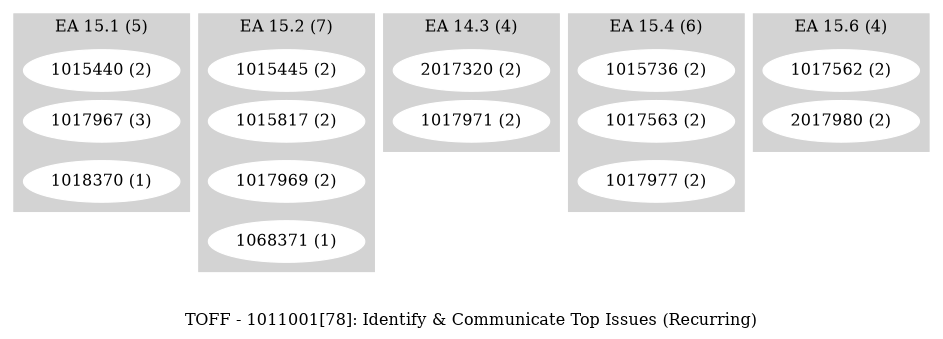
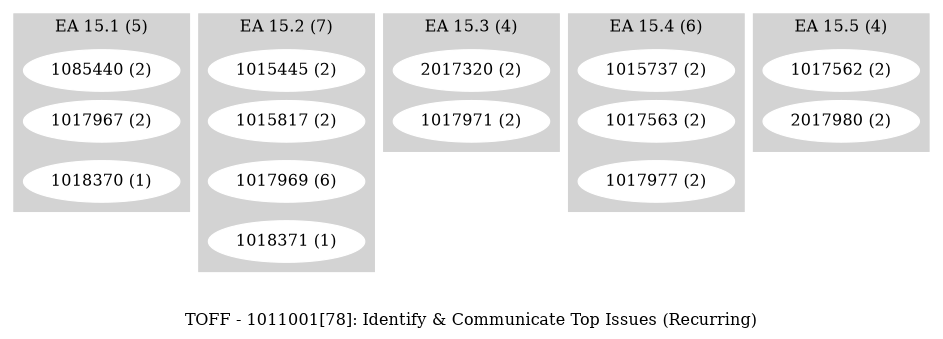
  digraph {
    label="TOFF - 1011001[78]: Identify & Communicate Top Issues (Recurring)"
    ranksep=.1
    node [color=white style=filled]
    edge [style=invis]
-   "1015440 (2)"
-   "1017967 (2)" [label="1017967 (3)"]
+   "1015440 (2)" [label="1085440 (2)"]
+   "1017967 (2)"
    "1018370 (1)"
    "1015445 (2)"
    "1015817 (2)"
-   "1017969 (2)"
-   "1018371 (1)" [label="1068371 (1)"]
+   "1017969 (2)" [label="1017969 (6)"]
+   "1018371 (1)"
    n8 [label="2017320 (2)"]
    "1017971 (2)"
-   "1015737 (2)" [label="1015736 (2)"]
+   "1015737 (2)"
    "1017563 (2)"
    "1017977 (2)"
    "1017562 (2)"
    n14 [label="2017980 (2)"]
    subgraph cluster_1 {
      color=lightgrey
      label="EA 15.1 (5)"
      style=filled
      "1015440 (2)"
      "1017967 (2)"
      "1018370 (1)"
    }
    subgraph cluster_2 {
      color=lightgrey
      label="EA 15.2 (7)"
      style=filled
      "1015445 (2)"
      "1015817 (2)"
      "1017969 (2)"
      "1018371 (1)"
    }
    subgraph cluster_3 {
      color=lightgrey
-     label="EA 14.3 (4)"
+     label="EA 15.3 (4)"
      style=filled
      n8
      "1017971 (2)"
    }
    subgraph cluster_4 {
      color=lightgrey
      label="EA 15.4 (6)"
      style=filled
      "1015737 (2)"
      "1017563 (2)"
      "1017977 (2)"
    }
    subgraph cluster_5 {
      color=lightgrey
-     label="EA 15.6 (4)"
+     label="EA 15.5 (4)"
      style=filled
      "1017562 (2)"
      n14
    }
    "1015440 (2)" -> "1017967 (2)"
    "1017967 (2)" -> "1018370 (1)"
    "1015445 (2)" -> "1015817 (2)"
    "1015817 (2)" -> "1017969 (2)"
    "1017969 (2)" -> "1018371 (1)"
    n8 -> "1017971 (2)"
    "1015737 (2)" -> "1017563 (2)"
    "1017563 (2)" -> "1017977 (2)"
    "1017562 (2)" -> n14
  }
